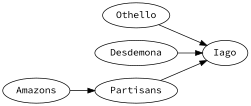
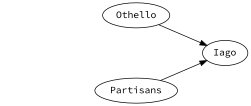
  digraph {
    fontname="Source Code Pro"
    rankdir=LR
    node [fontname="Source Code Pro"]
    edge [fontname="Source Code Pro"]
    Othello
    Iago
-   Desdemona
-   Amazons
    Partisans
    Othello -> Iago
-   Desdemona -> Iago
-   Amazons -> Partisans
    Partisans -> Iago
  }
